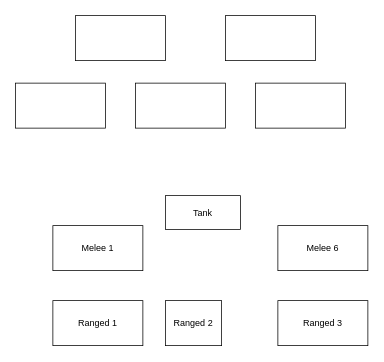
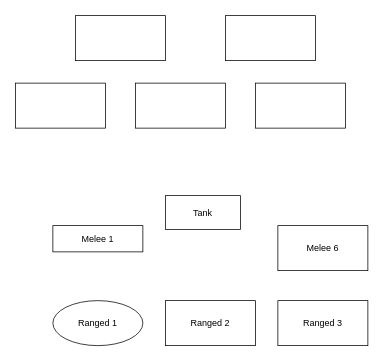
  <mxCell id="0" />
  <mxCell id="1" parent="0" />
  <mxCell id="2" value="Tank&lt;br&gt;" style="rounded=0;whiteSpace=wrap;html=1;" vertex="1" parent="1"><mxGeometry x="220" y="260" width="100" height="45" as="geometry" /></mxCell>
  <mxCell id="3" value="Melee 6" style="rounded=0;whiteSpace=wrap;html=1;" vertex="1" parent="1"><mxGeometry x="370" y="300" width="120" height="60" as="geometry" /></mxCell>
- <mxCell id="4" value="Melee 1" style="rounded=0;whiteSpace=wrap;html=1;" vertex="1" parent="1"><mxGeometry x="70" y="300" width="120" height="60" as="geometry" /></mxCell>
- <mxCell id="5" value="Ranged 1&lt;br&gt;" style="rounded=0;whiteSpace=wrap;html=1;" vertex="1" parent="1"><mxGeometry x="70" y="400" width="120" height="60" as="geometry" /></mxCell>
- <mxCell id="6" value="Ranged 2" style="rounded=0;whiteSpace=wrap;html=1;" vertex="1" parent="1"><mxGeometry x="220" y="400" width="75" height="60" as="geometry" /></mxCell>
+ <mxCell id="4" value="Melee 1" style="rounded=0;whiteSpace=wrap;html=1;" vertex="1" parent="1"><mxGeometry x="70" y="300" width="120" height="35" as="geometry" /></mxCell>
+ <mxCell id="5" value="Ranged 1&lt;br&gt;" style="ellipse;whiteSpace=wrap;html=1;" vertex="1" parent="1"><mxGeometry x="70" y="400" width="120" height="60" as="geometry" /></mxCell>
+ <mxCell id="6" value="Ranged 2" style="rounded=0;whiteSpace=wrap;html=1;" vertex="1" parent="1"><mxGeometry x="220" y="400" width="120" height="60" as="geometry" /></mxCell>
  <mxCell id="7" value="" style="rounded=0;whiteSpace=wrap;html=1;" vertex="1" parent="1"><mxGeometry x="180" y="110" width="120" height="60" as="geometry" /></mxCell>
  <mxCell id="8" value="" style="rounded=0;whiteSpace=wrap;html=1;" vertex="1" parent="1"><mxGeometry x="340" y="110" width="120" height="60" as="geometry" /></mxCell>
  <mxCell id="9" value="" style="rounded=0;whiteSpace=wrap;html=1;" vertex="1" parent="1"><mxGeometry x="20" y="110" width="120" height="60" as="geometry" /></mxCell>
  <mxCell id="10" value="" style="rounded=0;whiteSpace=wrap;html=1;" vertex="1" parent="1"><mxGeometry x="100" y="20" width="120" height="60" as="geometry" /></mxCell>
  <mxCell id="11" value="" style="rounded=0;whiteSpace=wrap;html=1;" vertex="1" parent="1"><mxGeometry x="300" y="20" width="120" height="60" as="geometry" /></mxCell>
  <mxCell id="12" value="Ranged 3" style="rounded=0;whiteSpace=wrap;html=1;" vertex="1" parent="1"><mxGeometry x="370" y="400" width="120" height="60" as="geometry" /></mxCell>
